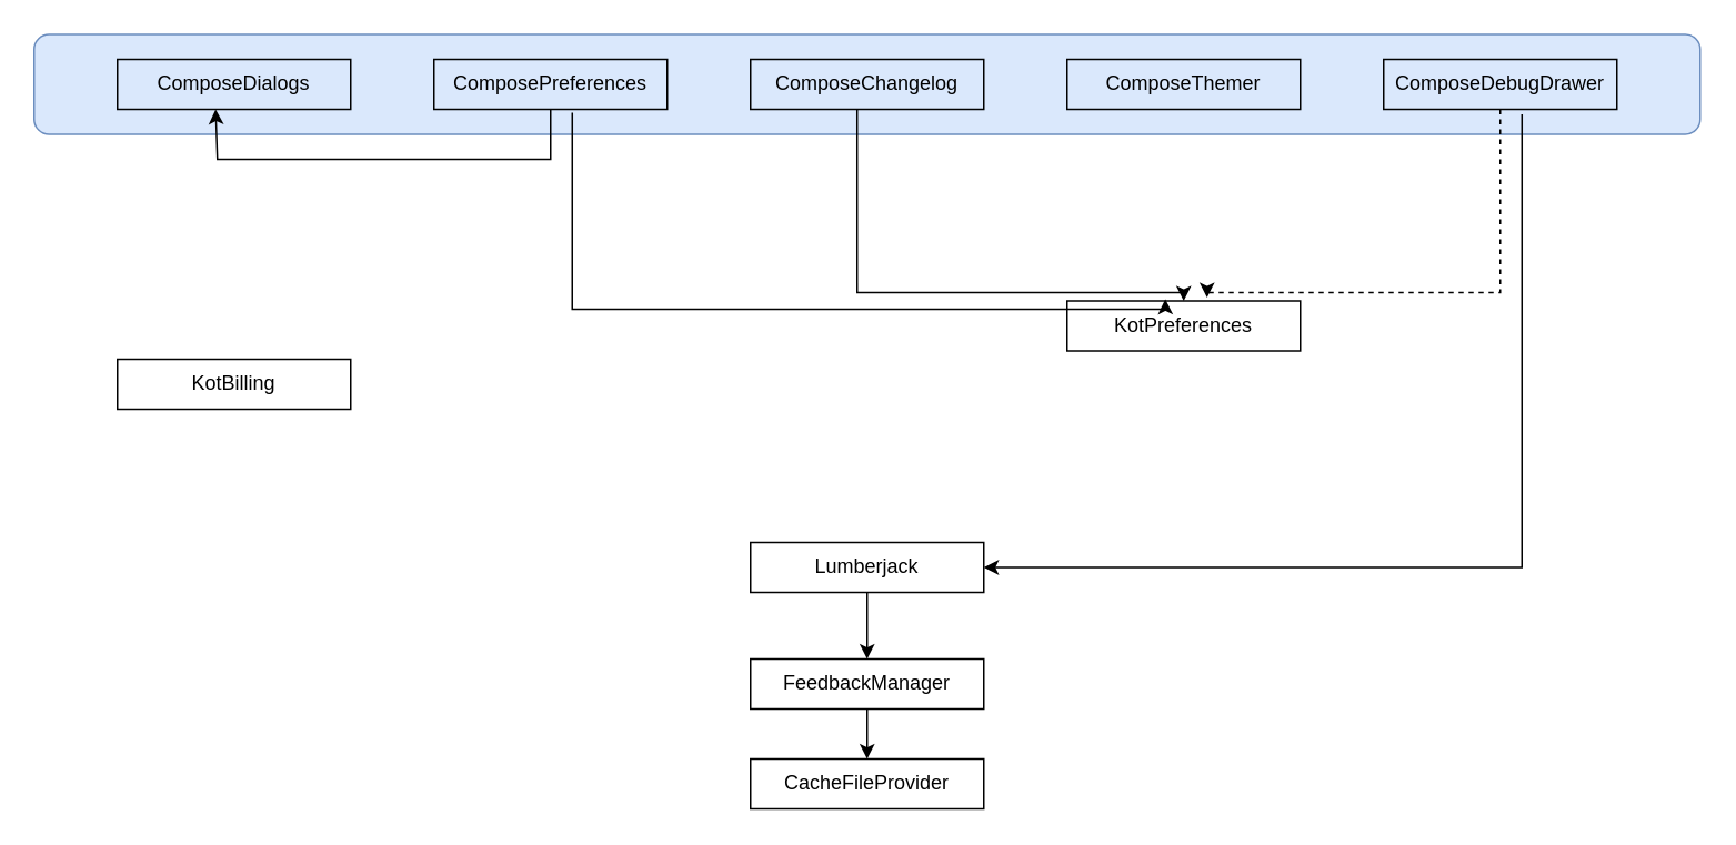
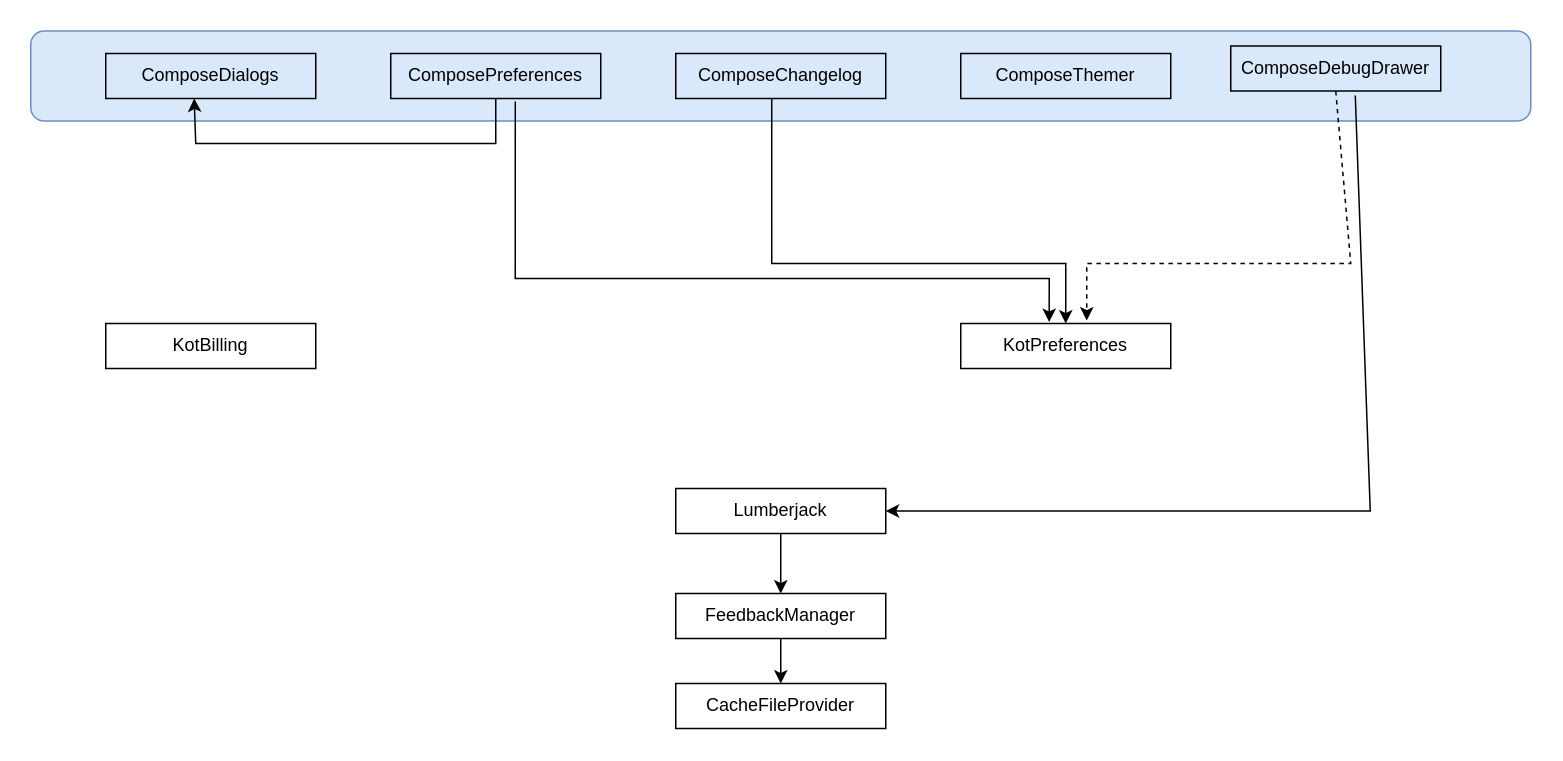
  <mxCell id="0" />
  <mxCell id="1" parent="0" />
  <mxCell id="2" value="" style="rounded=1;whiteSpace=wrap;html=1;fillColor=#dae8fc;strokeColor=#6c8ebf;" vertex="1" parent="1"><mxGeometry x="20" y="20" width="1000" height="60" as="geometry" /></mxCell>
  <mxCell id="3" value="CacheFileProvider" style="text;html=1;strokeColor=default;fillColor=none;align=center;verticalAlign=middle;whiteSpace=wrap;rounded=0;strokeWidth=1;" vertex="1" parent="1"><mxGeometry x="450" y="455" width="140" height="30" as="geometry" /></mxCell>
  <mxCell id="4" value="FeedbackManager" style="text;html=1;strokeColor=default;fillColor=none;align=center;verticalAlign=middle;whiteSpace=wrap;rounded=0;strokeWidth=1;" vertex="1" parent="1"><mxGeometry x="450" y="395" width="140" height="30" as="geometry" /></mxCell>
  <mxCell id="5" value="" style="endArrow=classic;html=1;rounded=0;exitX=0.5;exitY=1;exitDx=0;exitDy=0;entryX=0.5;entryY=0;entryDx=0;entryDy=0;" edge="1" parent="1" source="4" target="3"><mxGeometry width="50" height="50" relative="1" as="geometry"><mxPoint x="730" y="385" as="sourcePoint" /><mxPoint x="870" y="335" as="targetPoint" /></mxGeometry></mxCell>
  <mxCell id="6" value="Lumberjack" style="text;html=1;strokeColor=default;fillColor=none;align=center;verticalAlign=middle;whiteSpace=wrap;rounded=0;strokeWidth=1;" vertex="1" parent="1"><mxGeometry x="450" y="325" width="140" height="30" as="geometry" /></mxCell>
  <mxCell id="7" value="" style="endArrow=classic;html=1;rounded=0;exitX=0.5;exitY=1;exitDx=0;exitDy=0;entryX=0.5;entryY=0;entryDx=0;entryDy=0;" edge="1" parent="1" source="6" target="4"><mxGeometry width="50" height="50" relative="1" as="geometry"><mxPoint x="530" y="435" as="sourcePoint" /><mxPoint x="600" y="375" as="targetPoint" /></mxGeometry></mxCell>
- <mxCell id="8" value="KotPreferences" style="text;html=1;strokeColor=default;fillColor=none;align=center;verticalAlign=middle;whiteSpace=wrap;rounded=0;strokeWidth=1;" vertex="1" parent="1"><mxGeometry x="640" y="180" width="140" height="30" as="geometry" /></mxCell>
+ <mxCell id="8" value="KotPreferences" style="text;html=1;strokeColor=default;fillColor=none;align=center;verticalAlign=middle;whiteSpace=wrap;rounded=0;strokeWidth=1;" vertex="1" parent="1"><mxGeometry x="640" y="215" width="140" height="30" as="geometry" /></mxCell>
  <mxCell id="9" value="&lt;div&gt;KotBilling&lt;/div&gt;" style="text;html=1;strokeColor=default;fillColor=none;align=center;verticalAlign=middle;whiteSpace=wrap;rounded=0;strokeWidth=1;" vertex="1" parent="1"><mxGeometry x="70" y="215" width="140" height="30" as="geometry" /></mxCell>
  <mxCell id="10" value="&lt;div&gt;ComposeDialogs&lt;/div&gt;" style="text;html=1;strokeColor=default;fillColor=none;align=center;verticalAlign=middle;whiteSpace=wrap;rounded=0;strokeWidth=1;" vertex="1" parent="1"><mxGeometry x="70" y="35" width="140" height="30" as="geometry" /></mxCell>
  <mxCell id="11" value="&lt;div&gt;ComposePreferences&lt;/div&gt;" style="text;html=1;strokeColor=default;fillColor=none;align=center;verticalAlign=middle;whiteSpace=wrap;rounded=0;strokeWidth=1;" vertex="1" parent="1"><mxGeometry x="260" y="35" width="140" height="30" as="geometry" /></mxCell>
  <mxCell id="12" value="&lt;div&gt;ComposeChangelog&lt;/div&gt;" style="text;html=1;strokeColor=default;fillColor=none;align=center;verticalAlign=middle;whiteSpace=wrap;rounded=0;strokeWidth=1;" vertex="1" parent="1"><mxGeometry x="450" y="35" width="140" height="30" as="geometry" /></mxCell>
  <mxCell id="13" value="&lt;div&gt;ComposeThemer&lt;/div&gt;" style="text;html=1;strokeColor=default;fillColor=none;align=center;verticalAlign=middle;whiteSpace=wrap;rounded=0;strokeWidth=1;" vertex="1" parent="1"><mxGeometry x="640" y="35" width="140" height="30" as="geometry" /></mxCell>
- <mxCell id="14" value="&lt;div&gt;ComposeDebugDrawer&lt;/div&gt;" style="text;html=1;strokeColor=default;fillColor=none;align=center;verticalAlign=middle;whiteSpace=wrap;rounded=0;strokeWidth=1;" vertex="1" parent="1"><mxGeometry x="830" y="35" width="140" height="30" as="geometry" /></mxCell>
+ <mxCell id="14" value="&lt;div&gt;ComposeDebugDrawer&lt;/div&gt;" style="text;html=1;strokeColor=default;fillColor=none;align=center;verticalAlign=middle;whiteSpace=wrap;rounded=0;strokeWidth=1;" vertex="1" parent="1"><mxGeometry x="820" y="30" width="140" height="30" as="geometry" /></mxCell>
  <mxCell id="15" value="" style="endArrow=none;html=1;rounded=0;exitX=0.421;exitY=1;exitDx=0;exitDy=0;exitPerimeter=0;entryX=0.5;entryY=1;entryDx=0;entryDy=0;startArrow=classic;startFill=1;endFill=0;" edge="1" parent="1" source="10" target="11"><mxGeometry width="50" height="50" relative="1" as="geometry"><mxPoint x="450" y="195" as="sourcePoint" /><mxPoint x="500" y="145" as="targetPoint" /><Array as="points"><mxPoint x="130" y="95" /><mxPoint x="230" y="95" /><mxPoint x="330" y="95" /></Array></mxGeometry></mxCell>
  <mxCell id="16" value="" style="endArrow=classic;html=1;rounded=0;entryX=0.421;entryY=-0.033;entryDx=0;entryDy=0;entryPerimeter=0;exitX=0.593;exitY=1.067;exitDx=0;exitDy=0;exitPerimeter=0;" edge="1" parent="1" source="11" target="8"><mxGeometry width="50" height="50" relative="1" as="geometry"><mxPoint x="450" y="195" as="sourcePoint" /><mxPoint x="500" y="145" as="targetPoint" /><Array as="points"><mxPoint x="343" y="185" /><mxPoint x="699" y="185" /></Array></mxGeometry></mxCell>
  <mxCell id="17" value="" style="endArrow=classic;html=1;rounded=0;entryX=0.5;entryY=0;entryDx=0;entryDy=0;exitX=0.457;exitY=1;exitDx=0;exitDy=0;exitPerimeter=0;" edge="1" parent="1" source="12" target="8"><mxGeometry width="50" height="50" relative="1" as="geometry"><mxPoint x="450" y="195" as="sourcePoint" /><mxPoint x="500" y="145" as="targetPoint" /><Array as="points"><mxPoint x="514" y="175" /><mxPoint x="710" y="175" /></Array></mxGeometry></mxCell>
  <mxCell id="18" value="" style="endArrow=classic;html=1;rounded=0;entryX=0.6;entryY=-0.067;entryDx=0;entryDy=0;entryPerimeter=0;exitX=0.5;exitY=1;exitDx=0;exitDy=0;dashed=1;" edge="1" parent="1" source="14" target="8"><mxGeometry width="50" height="50" relative="1" as="geometry"><mxPoint x="450" y="195" as="sourcePoint" /><mxPoint x="500" y="145" as="targetPoint" /><Array as="points"><mxPoint x="900" y="175" /><mxPoint x="724" y="175" /></Array></mxGeometry></mxCell>
  <mxCell id="19" value="" style="endArrow=classic;html=1;rounded=0;exitX=0.593;exitY=1.1;exitDx=0;exitDy=0;exitPerimeter=0;entryX=1;entryY=0.5;entryDx=0;entryDy=0;" edge="1" parent="1" source="14" target="6"><mxGeometry width="50" height="50" relative="1" as="geometry"><mxPoint x="986" y="135" as="sourcePoint" /><mxPoint x="1036" y="85" as="targetPoint" /><Array as="points"><mxPoint x="913" y="340" /></Array></mxGeometry></mxCell>
